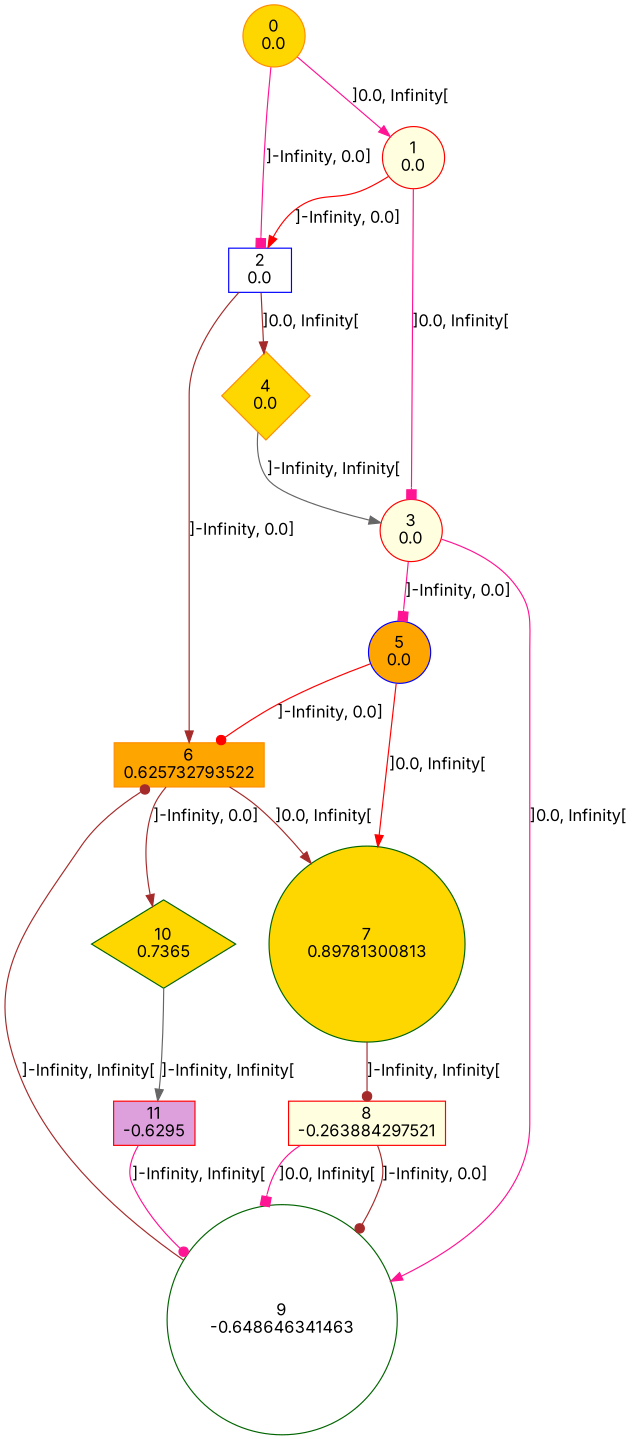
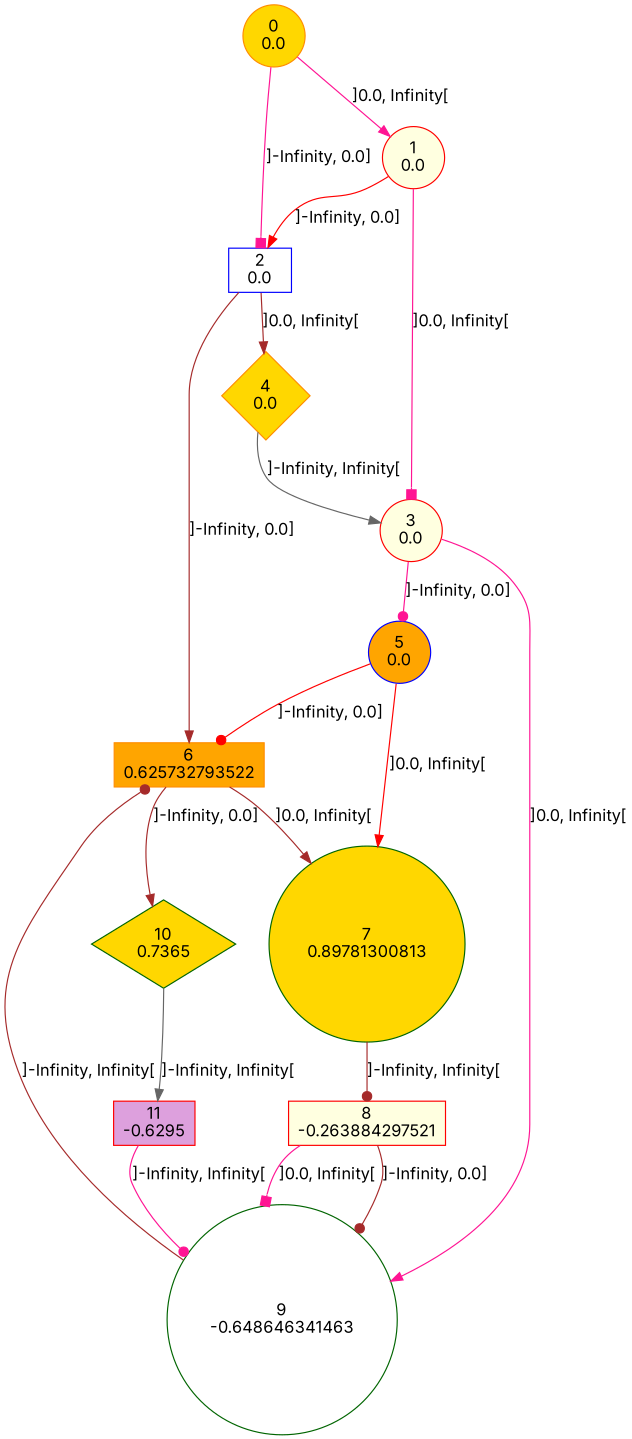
  digraph {
    fontname=Inter
    node [color=red fillcolor=gold fontname=Inter shape=circle style=filled]
    edge [arrowhead=normal color=deeppink fontname=Inter]
    n1 [color=darkorange label="0\n0.0"]
    n2 [color=blue fillcolor=white label="2\n0.0" shape=box]
    n3 [fillcolor=lightyellow label="1\n0.0"]
    n4 [color=darkorange fillcolor=orange label="6\n0.625732793522" shape=box]
    n5 [color=darkorange label="4\n0.0" shape=diamond]
    n6 [fillcolor=lightyellow label="3\n0.0"]
    n7 [color=darkgreen label="7\n0.89781300813"]
    n8 [color=darkgreen label="10\n0.7365" shape=diamond]
    n9 [color=blue fillcolor=orange label="5\n0.0"]
    n10 [color=darkgreen fillcolor=white label="9\n-0.648646341463"]
    n11 [fillcolor=lightyellow label="8\n-0.263884297521" shape=box]
    n12 [fillcolor=plum label="11\n-0.6295" shape=box]
    n1 -> n2 [arrowhead=box label="]-Infinity, 0.0]"]
    n1 -> n3 [label="]0.0, Infinity["]
    n2 -> n4 [color=brown label="]-Infinity, 0.0]"]
    n2 -> n5 [color=brown label="]0.0, Infinity["]
    n3 -> n2 [color=red label="]-Infinity, 0.0]"]
    n3 -> n6 [arrowhead=box label="]0.0, Infinity["]
    n4 -> n7 [color=brown label="]0.0, Infinity["]
    n4 -> n8 [color=brown label="]-Infinity, 0.0]"]
    n5 -> n6 [color=gray40 label="]-Infinity, Infinity["]
-   n6 -> n9 [arrowhead=box label="]-Infinity, 0.0]"]
+   n6 -> n9 [arrowhead=dot label="]-Infinity, 0.0]"]
    n6 -> n10 [label="]0.0, Infinity["]
    n7 -> n11 [arrowhead=dot color=brown label="]-Infinity, Infinity["]
    n8 -> n12 [color=gray40 label="]-Infinity, Infinity["]
    n9 -> n4 [arrowhead=dot color=red label="]-Infinity, 0.0]"]
    n9 -> n7 [color=red label="]0.0, Infinity["]
    n10 -> n4 [arrowhead=dot color=brown label="]-Infinity, Infinity["]
    n11 -> n10 [arrowhead=dot color=brown label="]-Infinity, 0.0]"]
    n11 -> n10 [arrowhead=box label="]0.0, Infinity["]
    n12 -> n10 [arrowhead=dot label="]-Infinity, Infinity["]
  }
